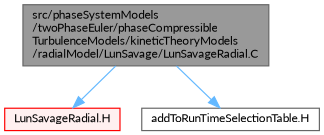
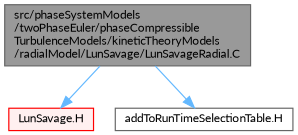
  digraph {
    fontname=Lato
    node [fontname=Lato fontsize=10 shape=box style=filled]
    edge [color=steelblue1 fontname=Lato fontsize=10 labelfontname=Helvetica labelfontsize=10 style=solid]
    n1 [color=gray40 fillcolor=grey60 fontcolor=black height=0.2 label="src/phaseSystemModels\l/twoPhaseEuler/phaseCompressible\lTurbulenceModels/kineticTheoryModels\l/radialModel/LunSavage/LunSavageRadial.C" width=0.4]
-   n2 [color=red fillcolor="#FFF0F0" height=0.2 label="LunSavageRadial.H" width=0.4]
+   n2 [color=red fillcolor="#FFF0F0" height=0.2 label="LunSavage.H" width=0.4]
    n3 [color=grey40 fillcolor=white height=0.2 label="addToRunTimeSelectionTable.H" width=0.4]
    n1 -> n2
    n1 -> n3
  }
